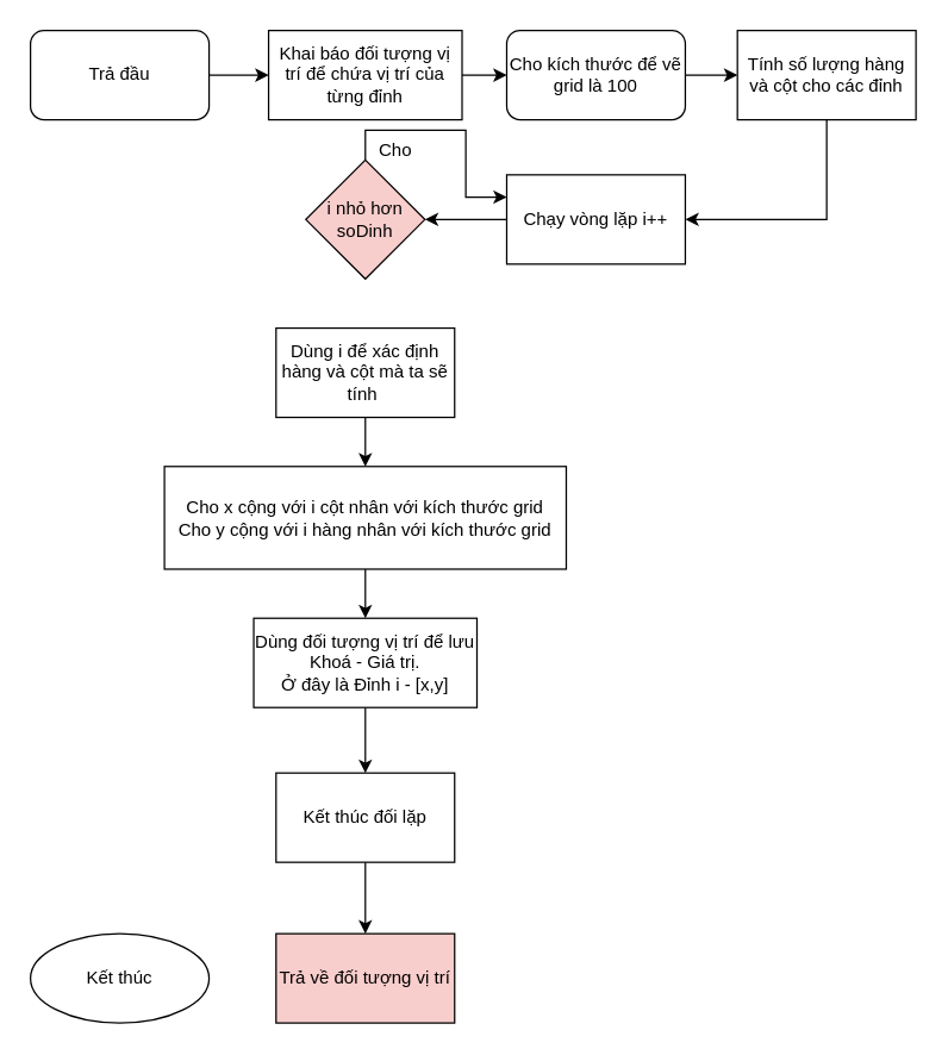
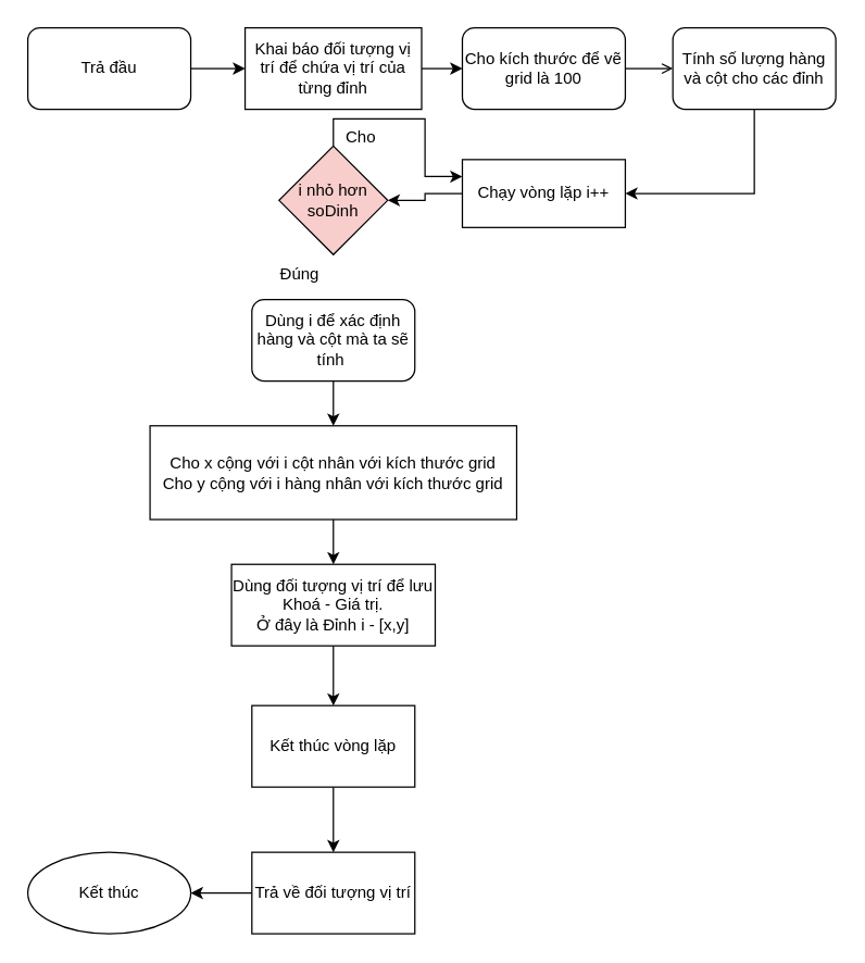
  <mxCell id="0" />
  <mxCell id="1" parent="0" />
  <mxCell id="2" value="" style="edgeStyle=orthogonalEdgeStyle;rounded=0;orthogonalLoop=1;jettySize=auto;html=1;" parent="1" source="3" target="7" edge="1"><mxGeometry relative="1" as="geometry" /></mxCell>
  <mxCell id="3" value="Khai báo đối tượng vị trí để chứa vị trí của từng đỉnh" style="rounded=0;whiteSpace=wrap;html=1;" parent="1" vertex="1"><mxGeometry x="180" y="20" width="130" height="60" as="geometry" /></mxCell>
  <mxCell id="4" value="" style="edgeStyle=orthogonalEdgeStyle;rounded=0;orthogonalLoop=1;jettySize=auto;html=1;" parent="1" source="5" target="3" edge="1"><mxGeometry relative="1" as="geometry" /></mxCell>
  <mxCell id="5" value="Trả đầu" style="rounded=1;whiteSpace=wrap;html=1;" parent="1" vertex="1"><mxGeometry x="20" y="20" width="120" height="60" as="geometry" /></mxCell>
- <mxCell id="6" value="" style="edgeStyle=orthogonalEdgeStyle;rounded=0;orthogonalLoop=1;jettySize=auto;html=1;" parent="1" source="7" target="9" edge="1"><mxGeometry relative="1" as="geometry" /></mxCell>
+ <mxCell id="6" value="" style="edgeStyle=orthogonalEdgeStyle;rounded=0;orthogonalLoop=1;jettySize=auto;html=1;endArrow=open;" parent="1" source="7" target="9" edge="1"><mxGeometry relative="1" as="geometry" /></mxCell>
  <mxCell id="7" value="Cho kích thước để vẽ grid là 100" style="whiteSpace=wrap;html=1;rounded=1;" parent="1" vertex="1"><mxGeometry x="340" y="20" width="120" height="60" as="geometry" /></mxCell>
  <mxCell id="8" style="edgeStyle=orthogonalEdgeStyle;rounded=0;orthogonalLoop=1;jettySize=auto;html=1;exitX=0.5;exitY=1;exitDx=0;exitDy=0;entryX=1;entryY=0.5;entryDx=0;entryDy=0;" parent="1" source="9" target="11" edge="1"><mxGeometry relative="1" as="geometry" /></mxCell>
- <mxCell id="9" value="Tính số lượng hàng và cột cho các đỉnh" style="rounded=0;whiteSpace=wrap;html=1;" parent="1" vertex="1"><mxGeometry x="495" y="20" width="120" height="60" as="geometry" /></mxCell>
+ <mxCell id="9" value="Tính số lượng hàng và cột cho các đỉnh" style="whiteSpace=wrap;html=1;rounded=1;" parent="1" vertex="1"><mxGeometry x="495" y="20" width="120" height="60" as="geometry" /></mxCell>
  <mxCell id="10" style="edgeStyle=orthogonalEdgeStyle;rounded=0;orthogonalLoop=1;jettySize=auto;html=1;exitX=0;exitY=0.5;exitDx=0;exitDy=0;entryX=1;entryY=0.5;entryDx=0;entryDy=0;" parent="1" source="11" target="13" edge="1"><mxGeometry relative="1" as="geometry" /></mxCell>
- <mxCell id="11" value="Chạy vòng lặp i++" style="rounded=0;whiteSpace=wrap;html=1;" parent="1" vertex="1"><mxGeometry x="340" y="117" width="120" height="60" as="geometry" /></mxCell>
+ <mxCell id="11" value="Chạy vòng lặp i++" style="rounded=0;whiteSpace=wrap;html=1;" parent="1" vertex="1"><mxGeometry x="340" y="117" width="120" height="50" as="geometry" /></mxCell>
  <mxCell id="12" style="edgeStyle=orthogonalEdgeStyle;rounded=0;orthogonalLoop=1;jettySize=auto;html=1;exitX=0.5;exitY=0;exitDx=0;exitDy=0;entryX=0;entryY=0.25;entryDx=0;entryDy=0;" edge="1" parent="1" source="13" target="11"><mxGeometry relative="1" as="geometry" /></mxCell>
  <mxCell id="13" value="i nhỏ hơn soDinh" style="rhombus;whiteSpace=wrap;html=1;fillColor=#f8cecc;" parent="1" vertex="1"><mxGeometry x="205" y="107" width="80" height="80" as="geometry" /></mxCell>
  <mxCell id="14" value="" style="edgeStyle=orthogonalEdgeStyle;rounded=0;orthogonalLoop=1;jettySize=auto;html=1;" parent="1" source="15" target="17" edge="1"><mxGeometry relative="1" as="geometry" /></mxCell>
- <mxCell id="15" value="Dùng i để xác định hàng và cột mà ta sẽ tính&amp;nbsp;" style="rounded=0;whiteSpace=wrap;html=1;" parent="1" vertex="1"><mxGeometry x="185" y="220" width="120" height="60" as="geometry" /></mxCell>
+ <mxCell id="15" value="Dùng i để xác định hàng và cột mà ta sẽ tính&amp;nbsp;" style="whiteSpace=wrap;html=1;rounded=1;" parent="1" vertex="1"><mxGeometry x="185" y="220" width="120" height="60" as="geometry" /></mxCell>
  <mxCell id="16" value="" style="edgeStyle=orthogonalEdgeStyle;rounded=0;orthogonalLoop=1;jettySize=auto;html=1;" parent="1" source="17" target="19" edge="1"><mxGeometry relative="1" as="geometry" /></mxCell>
  <mxCell id="17" value="Cho x cộng với i cột nhân với kích thước grid&lt;div&gt;Cho y cộng với i hàng nhân với kích thước grid&lt;/div&gt;" style="rounded=0;whiteSpace=wrap;html=1;" parent="1" vertex="1"><mxGeometry x="110" y="313" width="270" height="69" as="geometry" /></mxCell>
  <mxCell id="18" value="" style="edgeStyle=orthogonalEdgeStyle;rounded=0;orthogonalLoop=1;jettySize=auto;html=1;" parent="1" source="19" target="24" edge="1"><mxGeometry relative="1" as="geometry" /></mxCell>
  <mxCell id="19" value="Dùng đối tượng vị trí để lưu Khoá - Giá trị.&lt;br&gt;Ở đây là Đỉnh i - [x,y]" style="rounded=0;whiteSpace=wrap;html=1;" parent="1" vertex="1"><mxGeometry x="170" y="415" width="150" height="60" as="geometry" /></mxCell>
- <mxCell id="21" value="Trả về đối tượng vị trí" style="rounded=0;whiteSpace=wrap;html=1;fillColor=#f8cecc;" parent="1" vertex="1"><mxGeometry x="185" y="627" width="120" height="60" as="geometry" /></mxCell>
+ <mxCell id="20" value="" style="edgeStyle=orthogonalEdgeStyle;rounded=0;orthogonalLoop=1;jettySize=auto;html=1;" parent="1" source="21" target="22" edge="1"><mxGeometry relative="1" as="geometry" /></mxCell>
+ <mxCell id="21" value="Trả về đối tượng vị trí" style="rounded=0;whiteSpace=wrap;html=1;" parent="1" vertex="1"><mxGeometry x="185" y="627" width="120" height="60" as="geometry" /></mxCell>
  <mxCell id="22" value="Kết thúc" style="ellipse;whiteSpace=wrap;html=1;" parent="1" vertex="1"><mxGeometry x="20" y="627" width="120" height="60" as="geometry" /></mxCell>
  <mxCell id="23" value="" style="edgeStyle=orthogonalEdgeStyle;rounded=0;orthogonalLoop=1;jettySize=auto;html=1;" parent="1" source="24" target="21" edge="1"><mxGeometry relative="1" as="geometry" /></mxCell>
- <mxCell id="24" value="Kết thúc đối lặp" style="rounded=0;whiteSpace=wrap;html=1;" parent="1" vertex="1"><mxGeometry x="185" y="519" width="120" height="60" as="geometry" /></mxCell>
+ <mxCell id="24" value="Kết thúc vòng lặp" style="rounded=0;whiteSpace=wrap;html=1;" parent="1" vertex="1"><mxGeometry x="185" y="519" width="120" height="60" as="geometry" /></mxCell>
+ <mxCell id="25" value="Đúng" style="text;html=1;align=center;verticalAlign=middle;resizable=0;points=[];autosize=1;strokeColor=none;fillColor=none;" vertex="1" parent="1"><mxGeometry x="195" y="187" width="50" height="30" as="geometry" /></mxCell>
  <mxCell id="26" value="Cho" style="text;html=1;align=center;verticalAlign=middle;resizable=0;points=[];autosize=1;strokeColor=none;fillColor=none;" vertex="1" parent="1"><mxGeometry x="245" y="86" width="40" height="30" as="geometry" /></mxCell>
